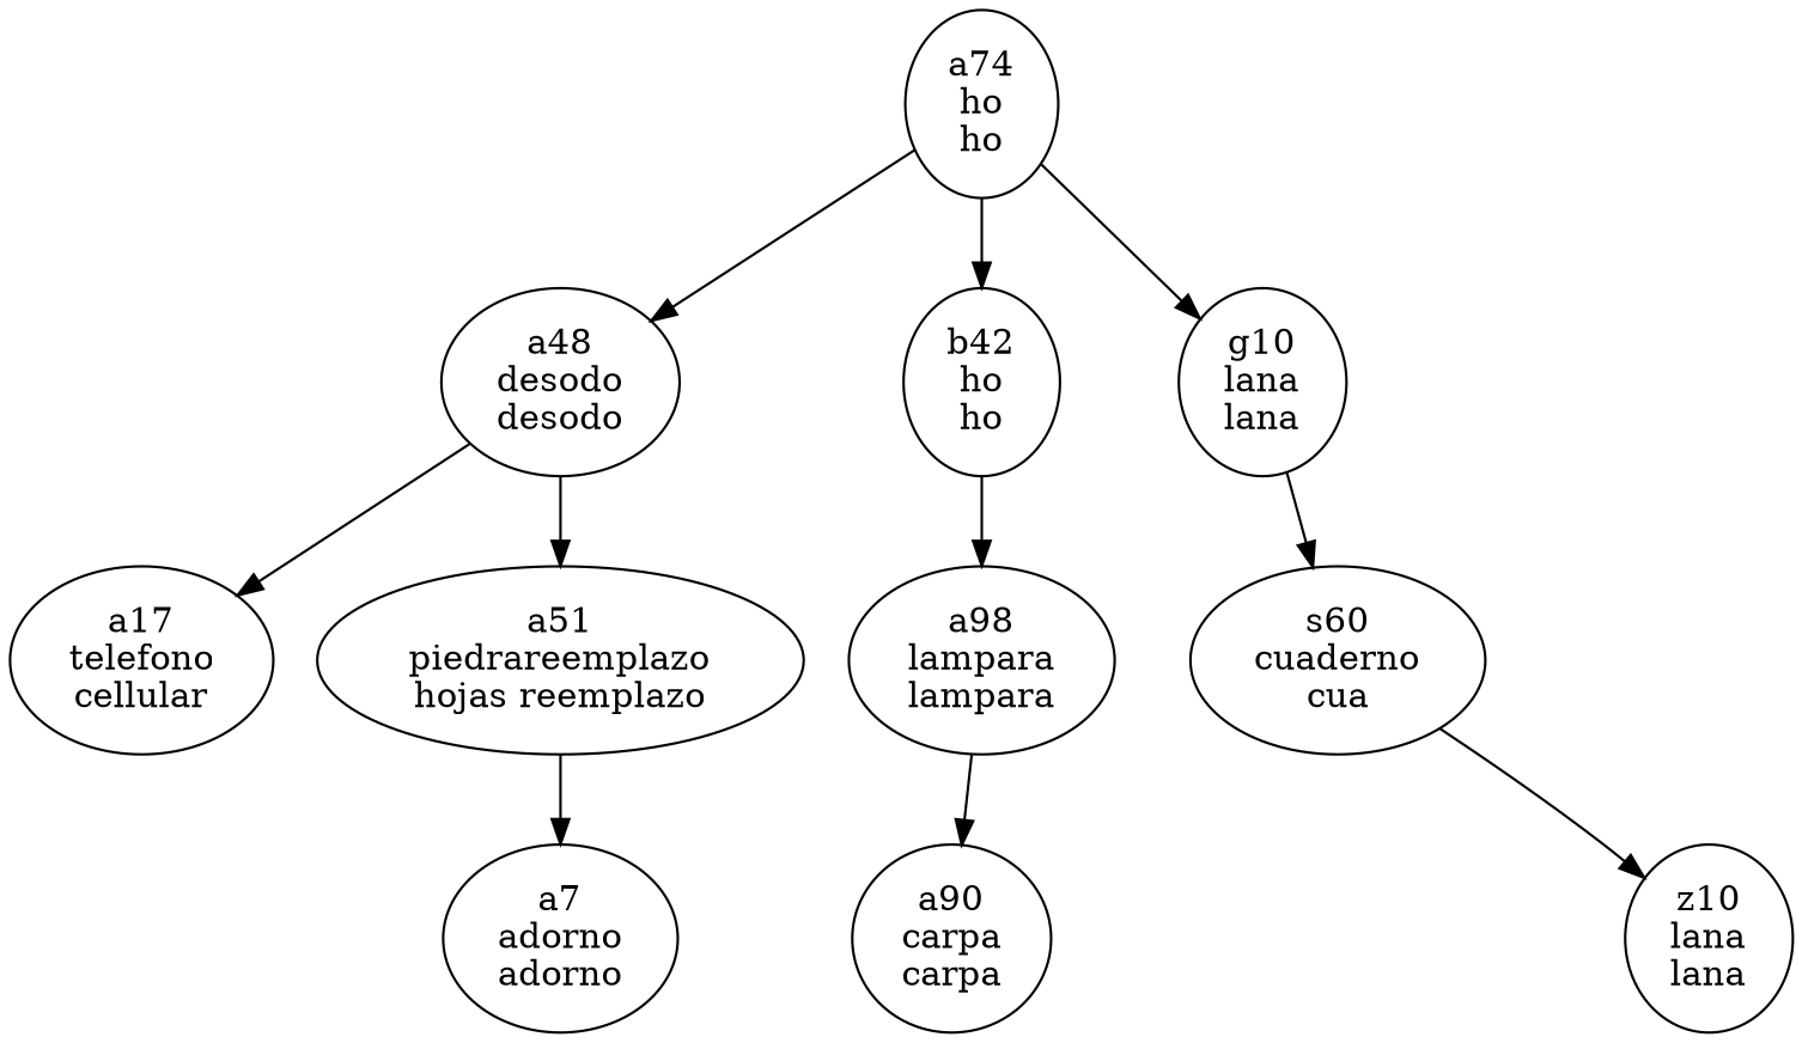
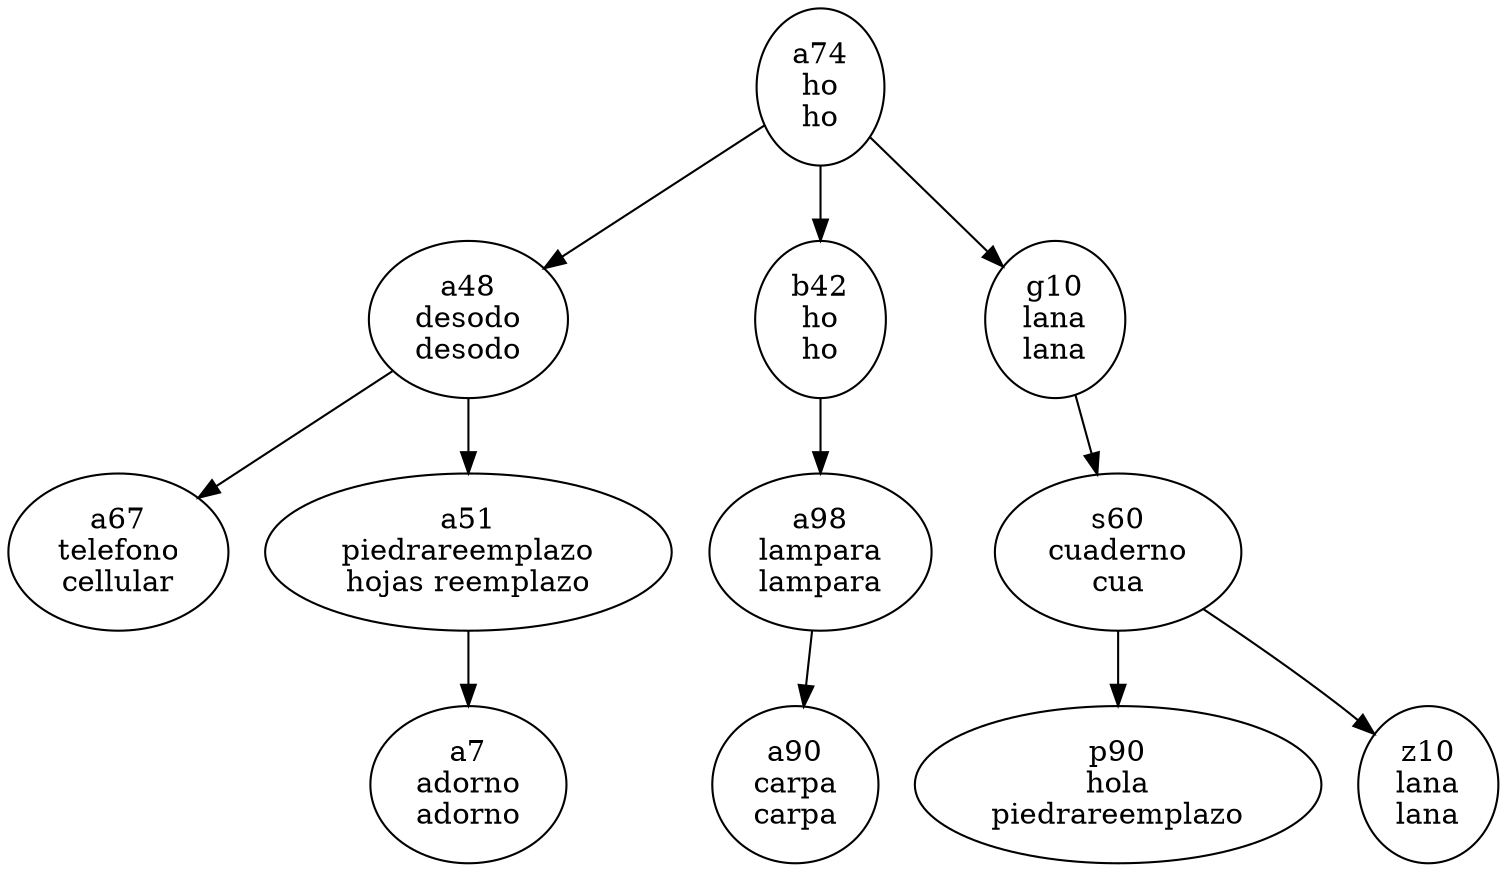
  digraph {
    fontname="DejaVu Serif"
    node [fontname="DejaVu Serif"]
    edge [fontname="DejaVu Serif"]
-   n1 [label="a17\ntelefono\ncellular"]
+   n1 [label="a67\ntelefono\ncellular"]
    n2 [label="a7\nadorno\nadorno"]
    n3 [label="a51\npiedrareemplazo\nhojas reemplazo"]
    n4 [label="a48\ndesodo\ndesodo"]
    n5 [label="a90\ncarpa\ncarpa"]
    n6 [label="a98\nlampara\nlampara"]
    n7 [label="b42\nho\nho"]
+   n8 [label="p90\nhola\npiedrareemplazo"]
    n9 [label="z10\nlana\nlana"]
    n10 [label="s60\ncuaderno\ncua"]
    n11 [label="g10\nlana\nlana"]
    n12 [label="a74\nho\nho"]
    n3 -> n2
    n4 -> n1
    n4 -> n3
    n6 -> n5
    n7 -> n6
+   n10 -> n8
    n10 -> n9
    n11 -> n10
    n12 -> n4
    n12 -> n7
    n12 -> n11
  }
